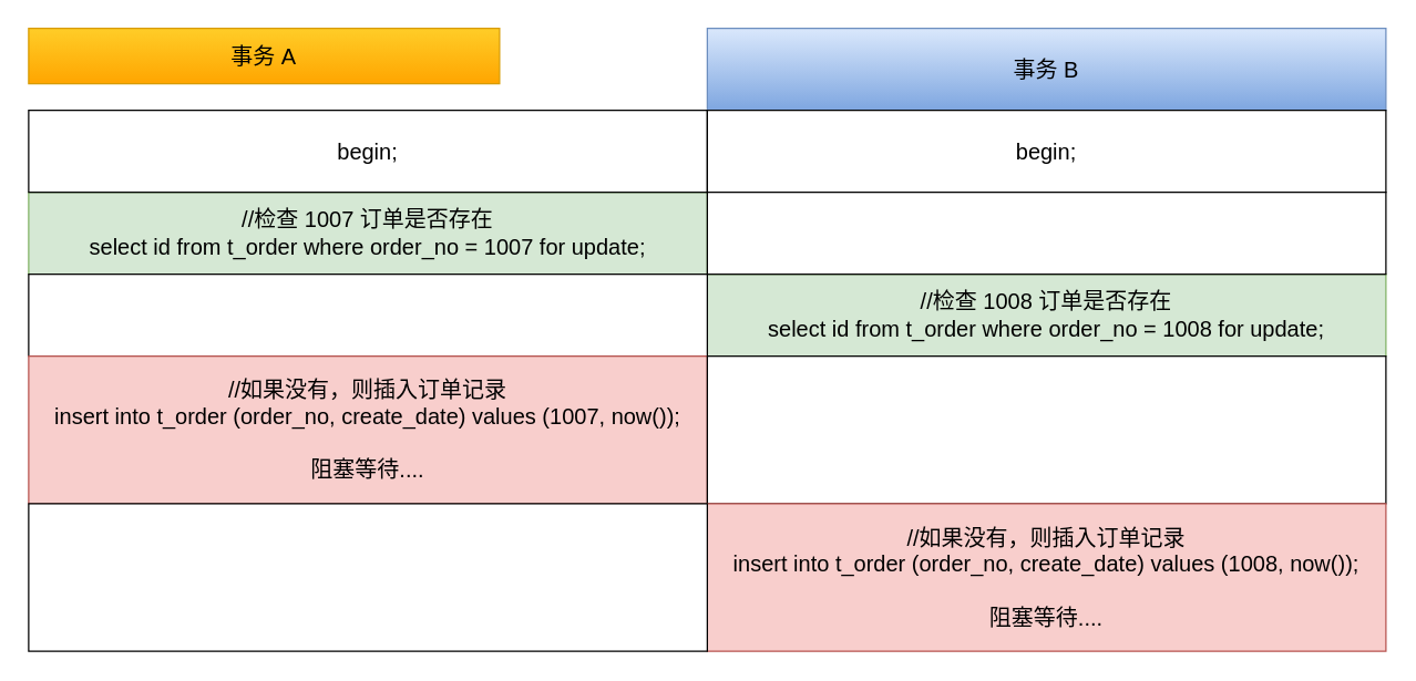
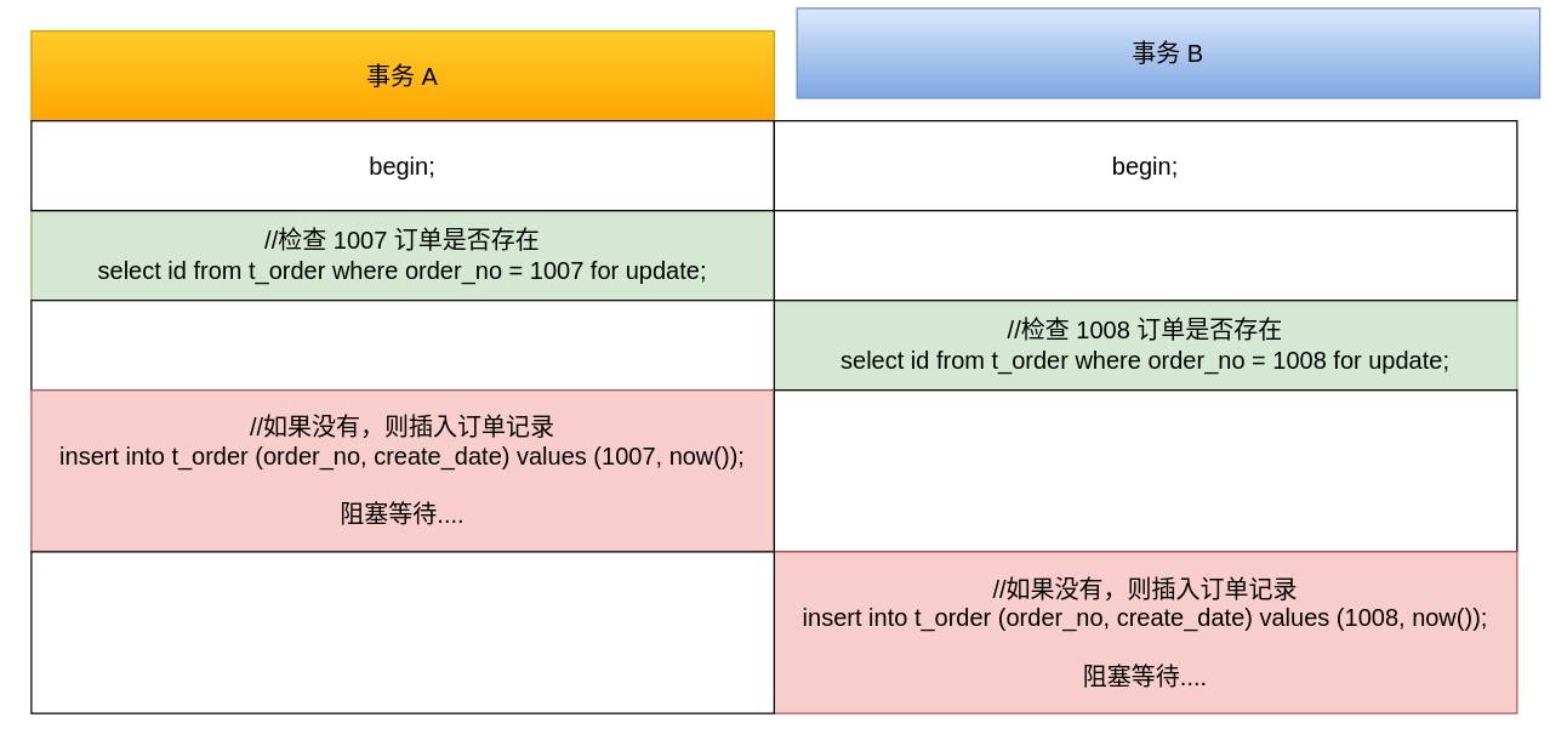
  <mxCell id="0" />
  <mxCell id="1" parent="0" />
  <mxCell id="2" value="//检查 1007 订单是否存在&lt;br style=&quot;font-size: 16px;&quot;&gt;select id from t_order where order_no = 1007 for update;" style="rounded=0;whiteSpace=wrap;html=1;fontSize=16;fillColor=#d5e8d4;strokeColor=#82b366;" vertex="1" parent="1"><mxGeometry x="20" y="138.421" width="490.0" height="59.211" as="geometry" /></mxCell>
- <mxCell id="3" value="事务 A" style="rounded=0;whiteSpace=wrap;html=1;fontSize=16;fillColor=#ffcd28;gradientColor=#ffa500;strokeColor=#d79b00;" vertex="1" parent="1"><mxGeometry x="20" y="20" width="340" height="40" as="geometry" /></mxCell>
- <mxCell id="4" value="事务 B" style="rounded=0;whiteSpace=wrap;html=1;fontSize=16;fillColor=#dae8fc;gradientColor=#7ea6e0;strokeColor=#6c8ebf;" vertex="1" parent="1"><mxGeometry x="510" y="20" width="490.0" height="59.211" as="geometry" /></mxCell>
+ <mxCell id="3" value="事务 A" style="rounded=0;whiteSpace=wrap;html=1;fontSize=16;fillColor=#ffcd28;gradientColor=#ffa500;strokeColor=#d79b00;" vertex="1" parent="1"><mxGeometry x="20" y="20" width="490.0" height="59.211" as="geometry" /></mxCell>
+ <mxCell id="4" value="事务 B" style="rounded=0;whiteSpace=wrap;html=1;fontSize=16;fillColor=#dae8fc;gradientColor=#7ea6e0;strokeColor=#6c8ebf;" vertex="1" parent="1"><mxGeometry x="525" y="5" width="490.0" height="59.211" as="geometry" /></mxCell>
  <mxCell id="5" value="begin;" style="rounded=0;whiteSpace=wrap;html=1;fontSize=16;" vertex="1" parent="1"><mxGeometry x="20" y="79.211" width="490.0" height="59.211" as="geometry" /></mxCell>
  <mxCell id="6" value="begin;" style="rounded=0;whiteSpace=wrap;html=1;fontSize=16;" vertex="1" parent="1"><mxGeometry x="510" y="79.211" width="490.0" height="59.211" as="geometry" /></mxCell>
  <mxCell id="7" value="//检查 1008 订单是否存在&lt;br style=&quot;font-size: 16px;&quot;&gt;select id from t_order where order_no = 1008 for update;" style="rounded=0;whiteSpace=wrap;html=1;fontSize=16;fillColor=#d5e8d4;strokeColor=#82b366;" vertex="1" parent="1"><mxGeometry x="510" y="197.632" width="490.0" height="59.211" as="geometry" /></mxCell>
  <mxCell id="8" value="" style="rounded=0;whiteSpace=wrap;html=1;fontSize=16;" vertex="1" parent="1"><mxGeometry x="510" y="138.421" width="490.0" height="59.211" as="geometry" /></mxCell>
  <mxCell id="9" value="" style="rounded=0;whiteSpace=wrap;html=1;fontSize=16;" vertex="1" parent="1"><mxGeometry x="20" y="197.632" width="490.0" height="59.211" as="geometry" /></mxCell>
  <mxCell id="10" value="//如果没有，则插入订单记录&lt;br style=&quot;font-size: 16px;&quot;&gt;insert into t_order (order_no, create_date) values (1007, now());&lt;br style=&quot;font-size: 16px;&quot;&gt;&lt;br style=&quot;font-size: 16px;&quot;&gt;阻塞等待...." style="rounded=0;whiteSpace=wrap;html=1;fontSize=16;fillColor=#f8cecc;strokeColor=#b85450;" vertex="1" parent="1"><mxGeometry x="20" y="256.842" width="490.0" height="106.579" as="geometry" /></mxCell>
  <mxCell id="11" value="" style="rounded=0;whiteSpace=wrap;html=1;fontSize=16;" vertex="1" parent="1"><mxGeometry x="510" y="256.842" width="490.0" height="106.579" as="geometry" /></mxCell>
  <mxCell id="12" value="//如果没有，则插入订单记录&lt;br style=&quot;font-size: 16px;&quot;&gt;insert into t_order (order_no, create_date) values (1008, now());&lt;br style=&quot;font-size: 16px;&quot;&gt;&lt;br style=&quot;font-size: 16px;&quot;&gt;阻塞等待...." style="rounded=0;whiteSpace=wrap;html=1;fontSize=16;fillColor=#f8cecc;strokeColor=#b85450;" vertex="1" parent="1"><mxGeometry x="510" y="363.421" width="490.0" height="106.579" as="geometry" /></mxCell>
  <mxCell id="13" value="" style="rounded=0;whiteSpace=wrap;html=1;fontSize=16;" vertex="1" parent="1"><mxGeometry x="20" y="363.421" width="490.0" height="106.579" as="geometry" /></mxCell>
